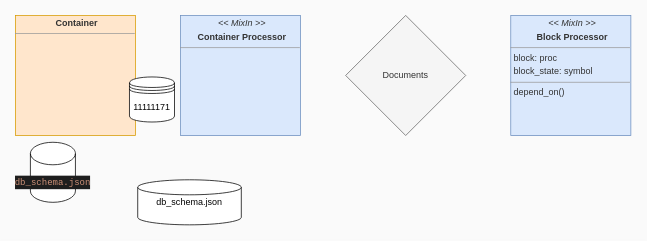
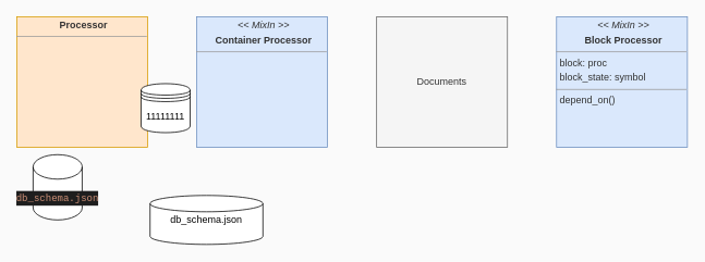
  <mxCell id="0" />
  <mxCell id="1" parent="0" />
- <mxCell id="2" value="&lt;p style=&quot;margin:0px;margin-left:4px;margin-top:4px;text-align:center&quot;&gt;&lt;b&gt;Container&lt;/b&gt;&lt;/p&gt;&lt;hr size=&quot;1&quot;/&gt;" style="whiteSpace=wrap;html=1;rounded=0;fillColor=#ffe6cc;strokeColor=#d79b00;fontColor=#333333;align=left;overflow=fill;fontSize=12;fontFamily=Helvetica" parent="1" vertex="1"><mxGeometry x="20" y="20" width="160" height="160" as="geometry" /></mxCell>
+ <mxCell id="2" value="&lt;p style=&quot;margin:0px;margin-left:4px;margin-top:4px;text-align:center&quot;&gt;&lt;b&gt;Processor&lt;/b&gt;&lt;/p&gt;&lt;hr size=&quot;1&quot;/&gt;" style="whiteSpace=wrap;html=1;rounded=0;fillColor=#ffe6cc;strokeColor=#d79b00;fontColor=#333333;align=left;overflow=fill;fontSize=12;fontFamily=Helvetica" parent="1" vertex="1"><mxGeometry x="20" y="20" width="160" height="160" as="geometry" /></mxCell>
  <mxCell id="3" value="&lt;p style=&quot;margin:0px;margin-left:4px;margin-top:4px;text-align:center&quot;&gt;&lt;i&gt;&amp;lt;&amp;lt; MixIn &amp;gt;&amp;gt;&lt;/i&gt;&lt;/p&gt;&lt;p style=&quot;margin:0px;margin-left:4px;margin-top:4px;text-align:center&quot;&gt;&lt;b&gt;Container Processor&lt;/b&gt;&lt;/p&gt;&lt;hr size=&quot;1&quot;/&gt;" style="whiteSpace=wrap;html=1;rounded=0;fillColor=#dae8fc;strokeColor=#6c8ebf;fontColor=#333333;align=left;overflow=fill;fontSize=12;fontFamily=Helvetica" parent="1" vertex="1"><mxGeometry x="240" y="20" width="160" height="160" as="geometry" /></mxCell>
- <mxCell id="4" value="Documents" style="rhombus;whiteSpace=wrap;html=1;fillColor=#f5f5f5;strokeColor=#666666;fontColor=#333333;" parent="1" vertex="1"><mxGeometry x="460" y="20" width="160" height="160" as="geometry" /></mxCell>
+ <mxCell id="4" value="Documents" style="whiteSpace=wrap;html=1;rounded=0;fillColor=#f5f5f5;strokeColor=#666666;fontColor=#333333" parent="1" vertex="1"><mxGeometry x="460" y="20" width="160" height="160" as="geometry" /></mxCell>
  <mxCell id="5" value="&lt;p style=&quot;margin:0px;margin-left:4px;margin-top:4px;text-align:center&quot;&gt;&lt;i&gt;&amp;lt;&amp;lt; MixIn &amp;gt;&amp;gt;&lt;/i&gt;&lt;/p&gt;&lt;p style=&quot;margin:0px;margin-left:4px;margin-top:4px;text-align:center&quot;&gt;&lt;b&gt;Block Processor&lt;/b&gt;&lt;/p&gt;&lt;hr size=&quot;1&quot;/&gt;&lt;p style=&quot;margin:0px;margin-left:4px;margin-top:4px&quot;&gt;block: proc&lt;/p&gt;&lt;p style=&quot;margin:0px;margin-left:4px;margin-top:4px&quot;&gt;block_state: symbol&lt;/p&gt;&lt;hr size=&quot;1&quot;/&gt;&lt;p style=&quot;margin:0px;margin-left:4px;margin-top:4px&quot;&gt;depend_on()&lt;/p&gt;" style="whiteSpace=wrap;html=1;rounded=0;fillColor=#dae8fc;strokeColor=#6c8ebf;fontColor=#333333;align=left;overflow=fill;fontSize=12;fontFamily=Helvetica" parent="1" vertex="1"><mxGeometry x="680" y="20" width="160" height="160" as="geometry" /></mxCell>
  <mxCell id="6" value="&lt;div style=&quot;color: rgb(212 , 212 , 212) ; background-color: rgb(30 , 30 , 30) ; font-family: &amp;#34;menlo&amp;#34; , &amp;#34;monaco&amp;#34; , &amp;#34;courier new&amp;#34; , monospace ; line-height: 18px&quot;&gt;&lt;span style=&quot;color: #ce9178&quot;&gt;db_schema.json&lt;/span&gt;&lt;/div&gt;" style="shape=cylinder3;whiteSpace=wrap;html=1;boundedLbl=1;backgroundOutline=1;size=15;" vertex="1" parent="1"><mxGeometry x="40" y="189" width="60" height="80" as="geometry" /></mxCell>
- <mxCell id="7" value="11111171" style="shape=datastore;whiteSpace=wrap;html=1;" vertex="1" parent="1"><mxGeometry x="172" y="102" width="60" height="60" as="geometry" /></mxCell>
+ <mxCell id="7" value="11111111" style="shape=datastore;whiteSpace=wrap;html=1;" vertex="1" parent="1"><mxGeometry x="172" y="102" width="60" height="60" as="geometry" /></mxCell>
  <mxCell id="8" value="db_schema.json" style="strokeWidth=1;html=1;shape=mxgraph.flowchart.database;whiteSpace=wrap;" vertex="1" parent="1"><mxGeometry x="183" y="239" width="138" height="60" as="geometry" /></mxCell>
